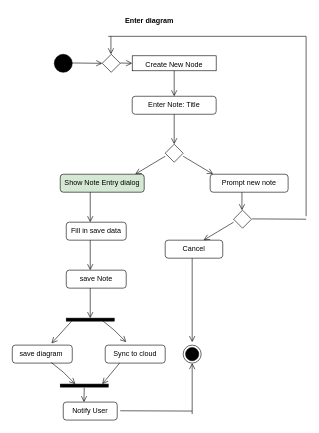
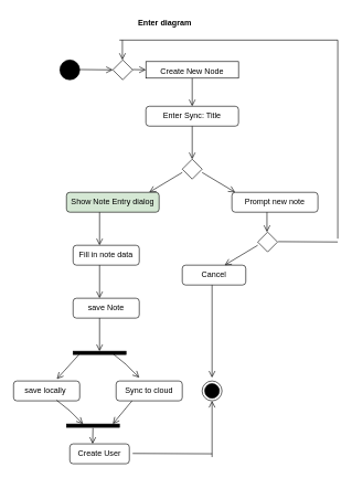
  <mxCell id="0" />
  <mxCell id="1" parent="0" />
  <mxCell id="2" value="" style="ellipse;fillColor=strokeColor;html=1;" vertex="1" parent="1"><mxGeometry x="90" y="90" width="30" height="30" as="geometry" /></mxCell>
  <mxCell id="3" value="Create New Node" style="html=1;align=center;verticalAlign=top;absoluteArcSize=1;arcSize=10;dashed=0;whiteSpace=wrap;rounded=0;" vertex="1" parent="1"><mxGeometry x="220" y="92.5" width="140" height="25" as="geometry" /></mxCell>
  <mxCell id="4" value="" style="endArrow=open;startArrow=none;endFill=0;startFill=0;endSize=8;html=1;verticalAlign=bottom;labelBackgroundColor=none;strokeWidth=1;rounded=0;" edge="1" parent="1"><mxGeometry width="160" relative="1" as="geometry"><mxPoint x="120" y="104.5" as="sourcePoint" /><mxPoint x="170" y="105" as="targetPoint" /></mxGeometry></mxCell>
- <mxCell id="5" value="Enter Note: Title" style="html=1;align=center;verticalAlign=top;rounded=1;absoluteArcSize=1;arcSize=10;dashed=0;whiteSpace=wrap;" vertex="1" parent="1"><mxGeometry x="220" y="160" width="140" height="30" as="geometry" /></mxCell>
+ <mxCell id="5" value="Enter Sync: Title" style="html=1;align=center;verticalAlign=top;rounded=1;absoluteArcSize=1;arcSize=10;dashed=0;whiteSpace=wrap;" vertex="1" parent="1"><mxGeometry x="220" y="160" width="140" height="30" as="geometry" /></mxCell>
  <mxCell id="6" value="" style="endArrow=open;startArrow=none;endFill=0;startFill=0;endSize=8;html=1;verticalAlign=bottom;labelBackgroundColor=none;strokeWidth=1;rounded=0;exitX=0.5;exitY=1;exitDx=0;exitDy=0;" edge="1" parent="1" source="3"><mxGeometry width="160" relative="1" as="geometry"><mxPoint x="420" y="140" as="sourcePoint" /><mxPoint x="290" y="160" as="targetPoint" /></mxGeometry></mxCell>
  <mxCell id="7" value="" style="rhombus;" vertex="1" parent="1"><mxGeometry x="275" y="240" width="30" height="30" as="geometry" /></mxCell>
  <mxCell id="8" value="" style="endArrow=open;startArrow=none;endFill=0;startFill=0;endSize=8;html=1;verticalAlign=bottom;labelBackgroundColor=none;strokeWidth=1;rounded=0;exitX=0.5;exitY=1;exitDx=0;exitDy=0;" edge="1" parent="1" source="5"><mxGeometry width="160" relative="1" as="geometry"><mxPoint x="284.5" y="210" as="sourcePoint" /><mxPoint x="290" y="240" as="targetPoint" /></mxGeometry></mxCell>
  <mxCell id="9" value="" style="endArrow=open;startArrow=none;endFill=0;startFill=0;endSize=8;html=1;verticalAlign=bottom;labelBackgroundColor=none;strokeWidth=1;rounded=0;exitX=0.5;exitY=1;exitDx=0;exitDy=0;" edge="1" parent="1"><mxGeometry width="160" relative="1" as="geometry"><mxPoint x="275" y="260" as="sourcePoint" /><mxPoint x="225" y="290" as="targetPoint" /></mxGeometry></mxCell>
  <mxCell id="10" value="" style="endArrow=open;startArrow=none;endFill=0;startFill=0;endSize=8;html=1;verticalAlign=bottom;labelBackgroundColor=none;strokeWidth=1;rounded=0;" edge="1" parent="1"><mxGeometry width="160" relative="1" as="geometry"><mxPoint x="305" y="260" as="sourcePoint" /><mxPoint x="355" y="290" as="targetPoint" /></mxGeometry></mxCell>
  <mxCell id="11" value="Prompt new note" style="html=1;align=center;verticalAlign=top;rounded=1;absoluteArcSize=1;arcSize=10;dashed=0;whiteSpace=wrap;" vertex="1" parent="1"><mxGeometry x="350" y="290" width="130" height="30" as="geometry" /></mxCell>
  <mxCell id="12" value="Show Note Entry dialog" style="html=1;align=center;verticalAlign=top;rounded=1;absoluteArcSize=1;arcSize=10;dashed=0;whiteSpace=wrap;fillColor=#d5e8d4;" vertex="1" parent="1"><mxGeometry x="100" y="290" width="140" height="30" as="geometry" /></mxCell>
  <mxCell id="13" value="" style="rhombus;" vertex="1" parent="1"><mxGeometry x="389" y="350" width="30" height="30" as="geometry" /></mxCell>
  <mxCell id="14" value="Cancel" style="html=1;align=center;verticalAlign=top;rounded=1;absoluteArcSize=1;arcSize=10;dashed=0;whiteSpace=wrap;" vertex="1" parent="1"><mxGeometry x="275" y="400" width="96" height="30" as="geometry" /></mxCell>
  <mxCell id="15" value="" style="endArrow=open;startArrow=none;endFill=0;startFill=0;endSize=8;html=1;verticalAlign=bottom;labelBackgroundColor=none;strokeWidth=1;rounded=0;exitX=0.5;exitY=1;exitDx=0;exitDy=0;" edge="1" parent="1"><mxGeometry width="160" relative="1" as="geometry"><mxPoint x="389" y="370" as="sourcePoint" /><mxPoint x="339" y="400" as="targetPoint" /></mxGeometry></mxCell>
  <mxCell id="16" value="" style="endArrow=open;startArrow=none;endFill=0;startFill=0;endSize=8;html=1;verticalAlign=bottom;labelBackgroundColor=none;strokeWidth=1;rounded=0;" edge="1" parent="1"><mxGeometry width="160" relative="1" as="geometry"><mxPoint x="403" y="320" as="sourcePoint" /><mxPoint x="403" y="350" as="targetPoint" /></mxGeometry></mxCell>
  <mxCell id="17" value="" style="ellipse;html=1;shape=endState;fillColor=strokeColor;" vertex="1" parent="1"><mxGeometry x="305" y="575" width="30" height="30" as="geometry" /></mxCell>
  <mxCell id="18" value="" style="endArrow=open;startArrow=none;endFill=0;startFill=0;endSize=8;html=1;verticalAlign=bottom;labelBackgroundColor=none;strokeWidth=1;rounded=0;" edge="1" parent="1"><mxGeometry width="160" relative="1" as="geometry"><mxPoint x="320" y="430" as="sourcePoint" /><mxPoint x="320" y="570" as="targetPoint" /></mxGeometry></mxCell>
  <mxCell id="19" value="" style="rhombus;" vertex="1" parent="1"><mxGeometry x="170" y="90" width="30" height="30" as="geometry" /></mxCell>
  <mxCell id="20" value="" style="endArrow=open;startArrow=none;endFill=0;startFill=0;endSize=8;html=1;verticalAlign=bottom;labelBackgroundColor=none;strokeWidth=1;rounded=0;entryX=0;entryY=0.5;entryDx=0;entryDy=0;" edge="1" parent="1" target="3"><mxGeometry width="160" relative="1" as="geometry"><mxPoint x="200" y="104.5" as="sourcePoint" /><mxPoint x="250" y="105" as="targetPoint" /></mxGeometry></mxCell>
  <mxCell id="21" value="" style="endArrow=open;startArrow=none;endFill=0;startFill=0;endSize=8;html=1;verticalAlign=bottom;labelBackgroundColor=none;strokeWidth=1;rounded=0;" edge="1" parent="1"><mxGeometry width="160" relative="1" as="geometry"><mxPoint x="184.5" y="60" as="sourcePoint" /><mxPoint x="184.5" y="90" as="targetPoint" /></mxGeometry></mxCell>
  <mxCell id="22" value="" style="endArrow=none;html=1;rounded=0;" edge="1" parent="1"><mxGeometry width="50" height="50" relative="1" as="geometry"><mxPoint x="510" y="60" as="sourcePoint" /><mxPoint x="180" y="60" as="targetPoint" /></mxGeometry></mxCell>
  <mxCell id="23" value="" style="endArrow=none;html=1;rounded=0;" edge="1" parent="1"><mxGeometry width="50" height="50" relative="1" as="geometry"><mxPoint x="510" y="365" as="sourcePoint" /><mxPoint x="420" y="364.5" as="targetPoint" /></mxGeometry></mxCell>
  <mxCell id="24" value="" style="endArrow=none;html=1;rounded=0;" edge="1" parent="1"><mxGeometry width="50" height="50" relative="1" as="geometry"><mxPoint x="510" y="60" as="sourcePoint" /><mxPoint x="510" y="360" as="targetPoint" /></mxGeometry></mxCell>
- <mxCell id="25" value="Fill in save data" style="html=1;align=center;verticalAlign=top;rounded=1;absoluteArcSize=1;arcSize=10;dashed=0;whiteSpace=wrap;" vertex="1" parent="1"><mxGeometry x="110" y="370" width="100" height="30" as="geometry" /></mxCell>
+ <mxCell id="25" value="Fill in note data" style="html=1;align=center;verticalAlign=top;rounded=1;absoluteArcSize=1;arcSize=10;dashed=0;whiteSpace=wrap;" vertex="1" parent="1"><mxGeometry x="110" y="370" width="100" height="30" as="geometry" /></mxCell>
  <mxCell id="26" value="save Note" style="html=1;align=center;verticalAlign=top;rounded=1;absoluteArcSize=1;arcSize=10;dashed=0;whiteSpace=wrap;" vertex="1" parent="1"><mxGeometry x="110" y="450" width="100" height="30" as="geometry" /></mxCell>
  <mxCell id="27" value="" style="endArrow=open;startArrow=none;endFill=0;startFill=0;endSize=8;html=1;verticalAlign=bottom;labelBackgroundColor=none;strokeWidth=1;rounded=0;exitX=0.5;exitY=1;exitDx=0;exitDy=0;" edge="1" parent="1"><mxGeometry width="160" relative="1" as="geometry"><mxPoint x="150" y="320" as="sourcePoint" /><mxPoint x="150" y="370" as="targetPoint" /></mxGeometry></mxCell>
  <mxCell id="28" value="" style="endArrow=open;startArrow=none;endFill=0;startFill=0;endSize=8;html=1;verticalAlign=bottom;labelBackgroundColor=none;strokeWidth=1;rounded=0;exitX=0.5;exitY=1;exitDx=0;exitDy=0;" edge="1" parent="1"><mxGeometry width="160" relative="1" as="geometry"><mxPoint x="150" y="400" as="sourcePoint" /><mxPoint x="150" y="450" as="targetPoint" /></mxGeometry></mxCell>
  <mxCell id="29" value="" style="html=1;points=[];perimeter=orthogonalPerimeter;fillColor=strokeColor;direction=south;" vertex="1" parent="1"><mxGeometry x="110" y="530" width="80" height="5" as="geometry" /></mxCell>
  <mxCell id="30" value="" style="endArrow=open;startArrow=none;endFill=0;startFill=0;endSize=8;html=1;verticalAlign=bottom;labelBackgroundColor=none;strokeWidth=1;rounded=0;exitX=0.5;exitY=1;exitDx=0;exitDy=0;" edge="1" parent="1"><mxGeometry width="160" relative="1" as="geometry"><mxPoint x="150" y="480" as="sourcePoint" /><mxPoint x="150" y="530" as="targetPoint" /></mxGeometry></mxCell>
- <mxCell id="31" value="save diagram&amp;nbsp;" style="html=1;align=center;verticalAlign=top;rounded=1;absoluteArcSize=1;arcSize=10;dashed=0;whiteSpace=wrap;" vertex="1" parent="1"><mxGeometry x="20" y="575" width="100" height="30" as="geometry" /></mxCell>
+ <mxCell id="31" value="save locally&amp;nbsp;" style="html=1;align=center;verticalAlign=top;rounded=1;absoluteArcSize=1;arcSize=10;dashed=0;whiteSpace=wrap;" vertex="1" parent="1"><mxGeometry x="20" y="575" width="100" height="30" as="geometry" /></mxCell>
  <mxCell id="32" value="Sync to cloud" style="html=1;align=center;verticalAlign=top;rounded=1;absoluteArcSize=1;arcSize=10;dashed=0;whiteSpace=wrap;" vertex="1" parent="1"><mxGeometry x="175" y="575" width="100" height="30" as="geometry" /></mxCell>
  <mxCell id="33" value="" style="endArrow=open;startArrow=none;endFill=0;startFill=0;endSize=8;html=1;verticalAlign=bottom;labelBackgroundColor=none;strokeWidth=1;rounded=0;exitX=0.5;exitY=1;exitDx=0;exitDy=0;entryX=0.654;entryY=-0.097;entryDx=0;entryDy=0;entryPerimeter=0;" edge="1" parent="1" target="31"><mxGeometry width="160" relative="1" as="geometry"><mxPoint x="119" y="535" as="sourcePoint" /><mxPoint x="119" y="585" as="targetPoint" /></mxGeometry></mxCell>
  <mxCell id="34" value="" style="endArrow=open;startArrow=none;endFill=0;startFill=0;endSize=8;html=1;verticalAlign=bottom;labelBackgroundColor=none;strokeWidth=1;rounded=0;exitX=0.819;exitY=0.245;exitDx=0;exitDy=0;exitPerimeter=0;" edge="1" parent="1" source="29"><mxGeometry width="160" relative="1" as="geometry"><mxPoint x="129" y="545" as="sourcePoint" /><mxPoint x="210" y="570" as="targetPoint" /><Array as="points"><mxPoint x="190" y="550" /></Array></mxGeometry></mxCell>
- <mxCell id="35" value="Notify User" style="html=1;align=center;verticalAlign=top;rounded=1;absoluteArcSize=1;arcSize=10;dashed=0;whiteSpace=wrap;" vertex="1" parent="1"><mxGeometry x="105" y="670" width="90" height="30" as="geometry" /></mxCell>
+ <mxCell id="35" value="Create User" style="html=1;align=center;verticalAlign=top;rounded=1;absoluteArcSize=1;arcSize=10;dashed=0;whiteSpace=wrap;" vertex="1" parent="1"><mxGeometry x="105" y="670" width="90" height="30" as="geometry" /></mxCell>
  <mxCell id="36" value="" style="html=1;points=[];perimeter=orthogonalPerimeter;fillColor=strokeColor;direction=south;" vertex="1" parent="1"><mxGeometry x="100" y="640" width="80" height="5" as="geometry" /></mxCell>
  <mxCell id="37" value="" style="endArrow=open;startArrow=none;endFill=0;startFill=0;endSize=8;html=1;verticalAlign=bottom;labelBackgroundColor=none;strokeWidth=1;rounded=0;exitX=0.819;exitY=0.245;exitDx=0;exitDy=0;exitPerimeter=0;" edge="1" parent="1"><mxGeometry width="160" relative="1" as="geometry"><mxPoint x="85" y="604" as="sourcePoint" /><mxPoint x="125" y="640" as="targetPoint" /><Array as="points"><mxPoint x="105" y="620" /></Array></mxGeometry></mxCell>
  <mxCell id="38" value="" style="endArrow=open;startArrow=none;endFill=0;startFill=0;endSize=8;html=1;verticalAlign=bottom;labelBackgroundColor=none;strokeWidth=1;rounded=0;exitX=0.5;exitY=1;exitDx=0;exitDy=0;" edge="1" parent="1"><mxGeometry width="160" relative="1" as="geometry"><mxPoint x="199" y="605" as="sourcePoint" /><mxPoint x="170" y="640" as="targetPoint" /></mxGeometry></mxCell>
  <mxCell id="39" value="" style="endArrow=open;startArrow=none;endFill=0;startFill=0;endSize=8;html=1;verticalAlign=bottom;labelBackgroundColor=none;strokeWidth=1;rounded=0;" edge="1" parent="1"><mxGeometry width="160" relative="1" as="geometry"><mxPoint x="140" y="646" as="sourcePoint" /><mxPoint x="139.5" y="670" as="targetPoint" /></mxGeometry></mxCell>
  <mxCell id="40" value="" style="endArrow=none;html=1;rounded=0;" edge="1" parent="1"><mxGeometry width="50" height="50" relative="1" as="geometry"><mxPoint x="320" y="685" as="sourcePoint" /><mxPoint x="200" y="684.5" as="targetPoint" /></mxGeometry></mxCell>
  <mxCell id="41" value="" style="endArrow=open;startArrow=none;endFill=0;startFill=0;endSize=8;html=1;verticalAlign=bottom;labelBackgroundColor=none;strokeWidth=1;rounded=0;entryX=0.5;entryY=1;entryDx=0;entryDy=0;" edge="1" parent="1" target="17"><mxGeometry width="160" relative="1" as="geometry"><mxPoint x="320" y="690" as="sourcePoint" /><mxPoint x="419" y="630" as="targetPoint" /></mxGeometry></mxCell>
  <mxCell id="42" value="&lt;b&gt;Enter diagram&amp;nbsp;&lt;/b&gt;" style="text;html=1;align=center;verticalAlign=middle;resizable=0;points=[];autosize=1;strokeColor=none;fillColor=none;" vertex="1" parent="1"><mxGeometry x="190" width="120" height="30" as="geometry" y="20" /></mxCell>
